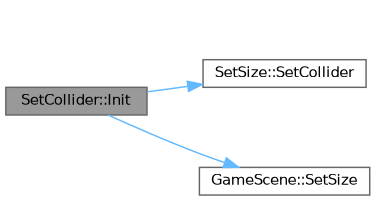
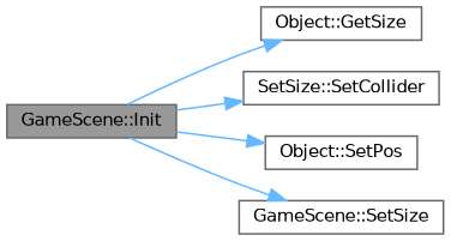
  digraph {
    rankdir=LR
    node [color=grey40 fillcolor=white fontname=Helvetica fontsize=10 shape=box style=filled]
    edge [color=steelblue1 fontname=Helvetica fontsize=10 labelfontname=Helvetica labelfontsize=10 style=solid]
-   n1 [color=gray40 fillcolor=grey60 fontcolor=black height=0.2 label="SetCollider::Init" width=0.4]
+   n1 [color=gray40 fillcolor=grey60 fontcolor=black height=0.2 label="GameScene::Init" width=0.4]
+   n2 [height=0.2 label="Object::GetSize" width=0.4]
    n3 [height=0.2 label="SetSize::SetCollider" width=0.4]
+   n4 [height=0.2 label="Object::SetPos" width=0.4]
    n5 [height=0.2 label="GameScene::SetSize" width=0.4]
+   n1 -> n2
    n1 -> n3
+   n1 -> n4
    n1 -> n5
  }
